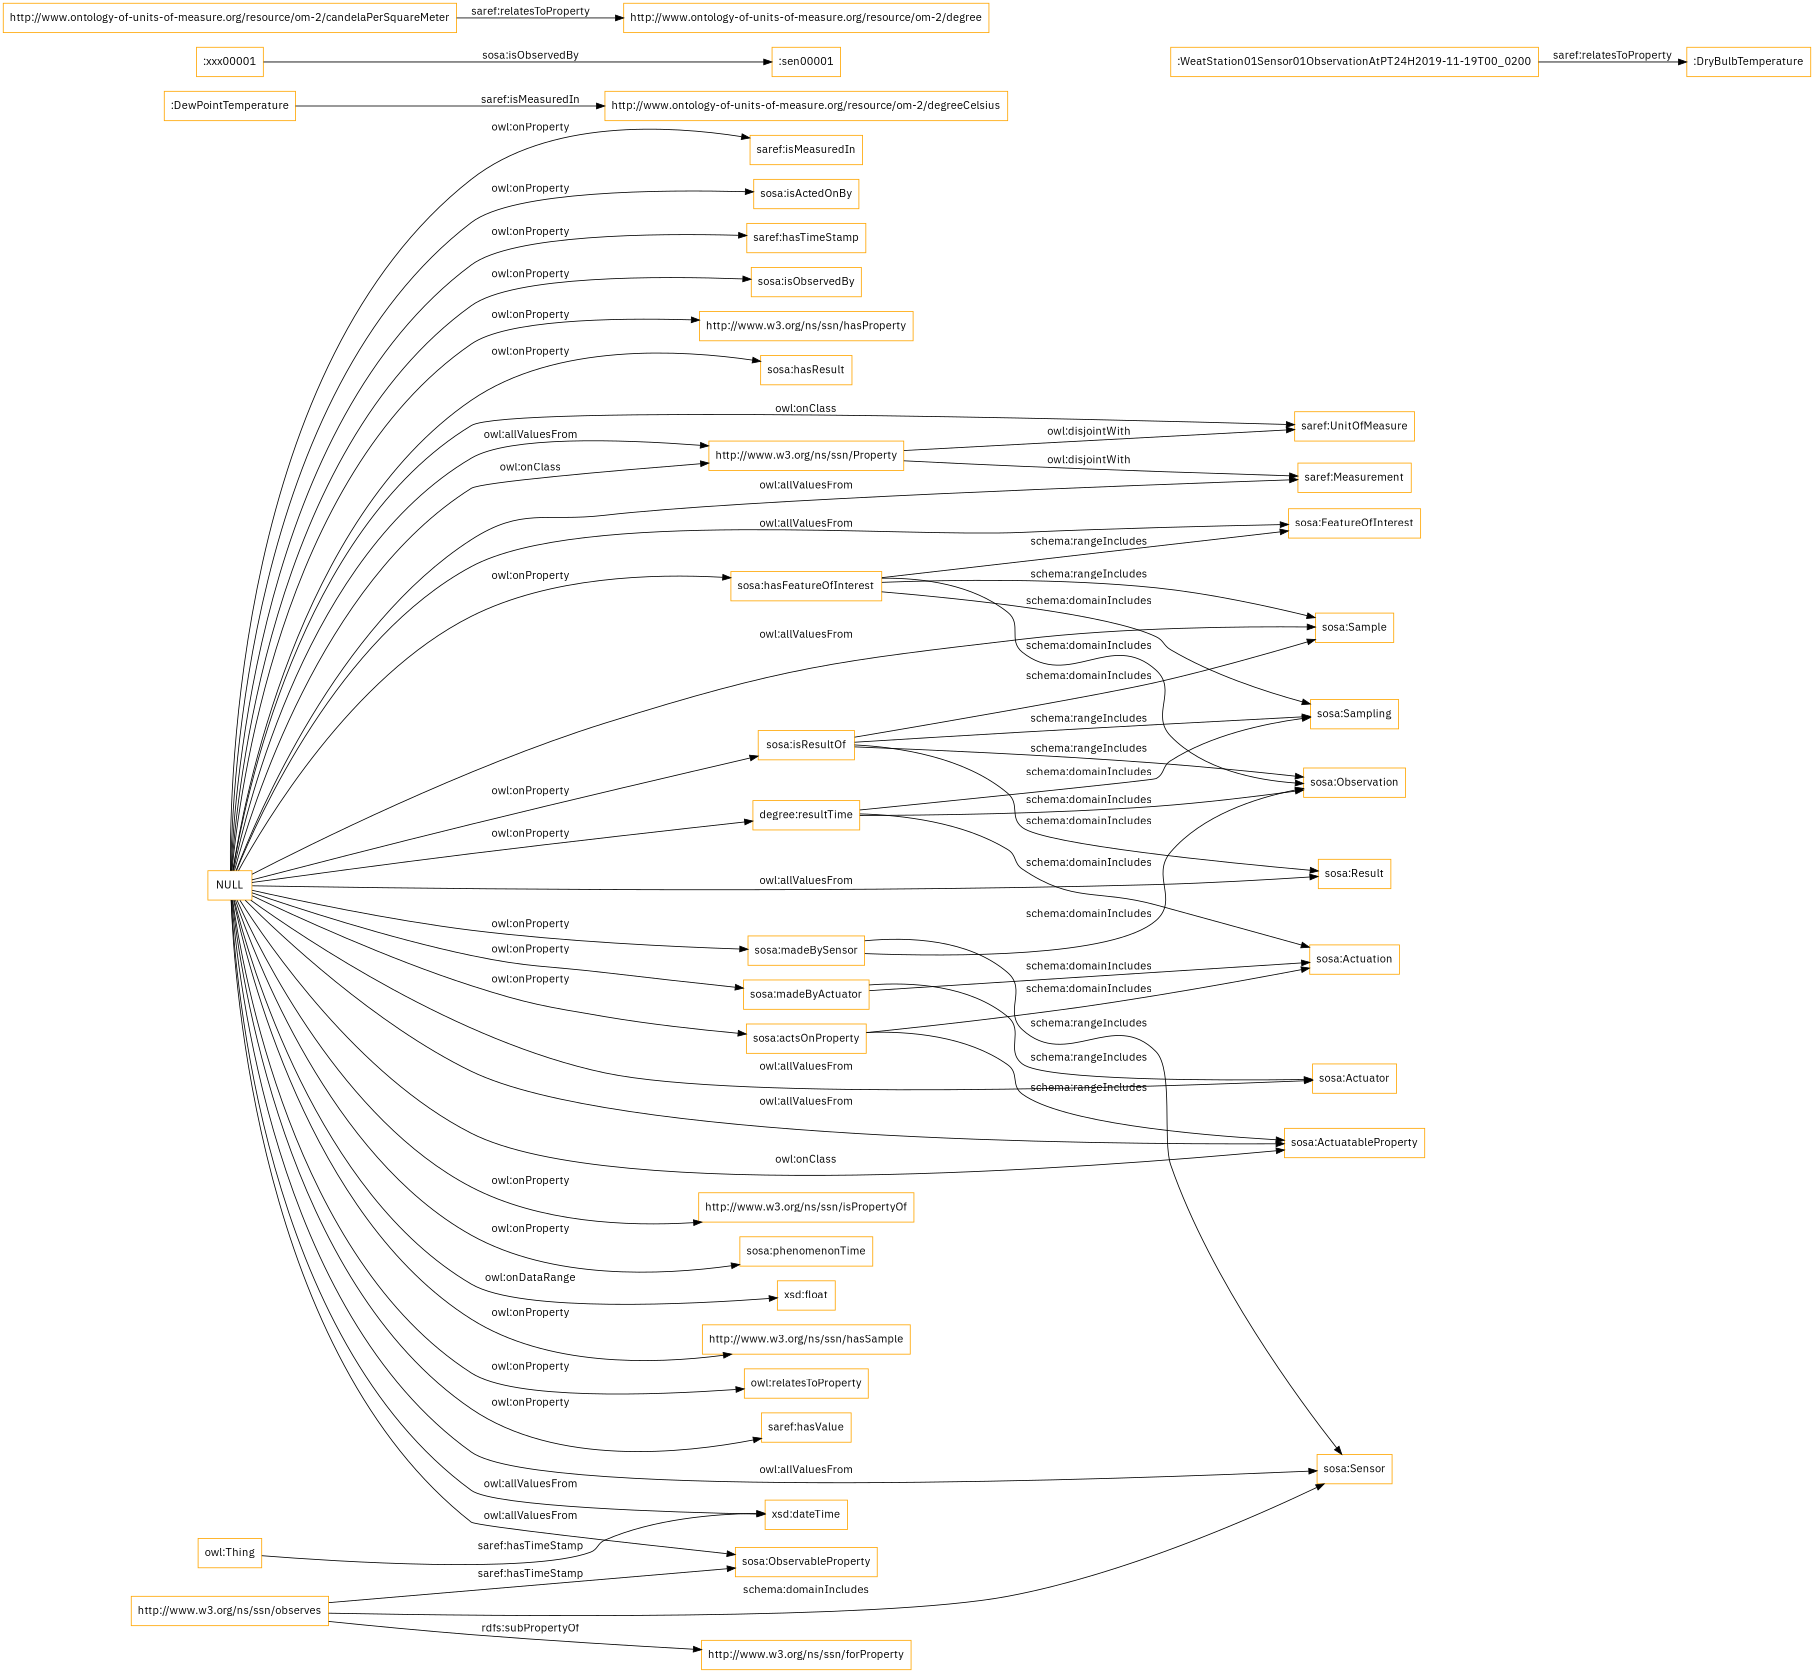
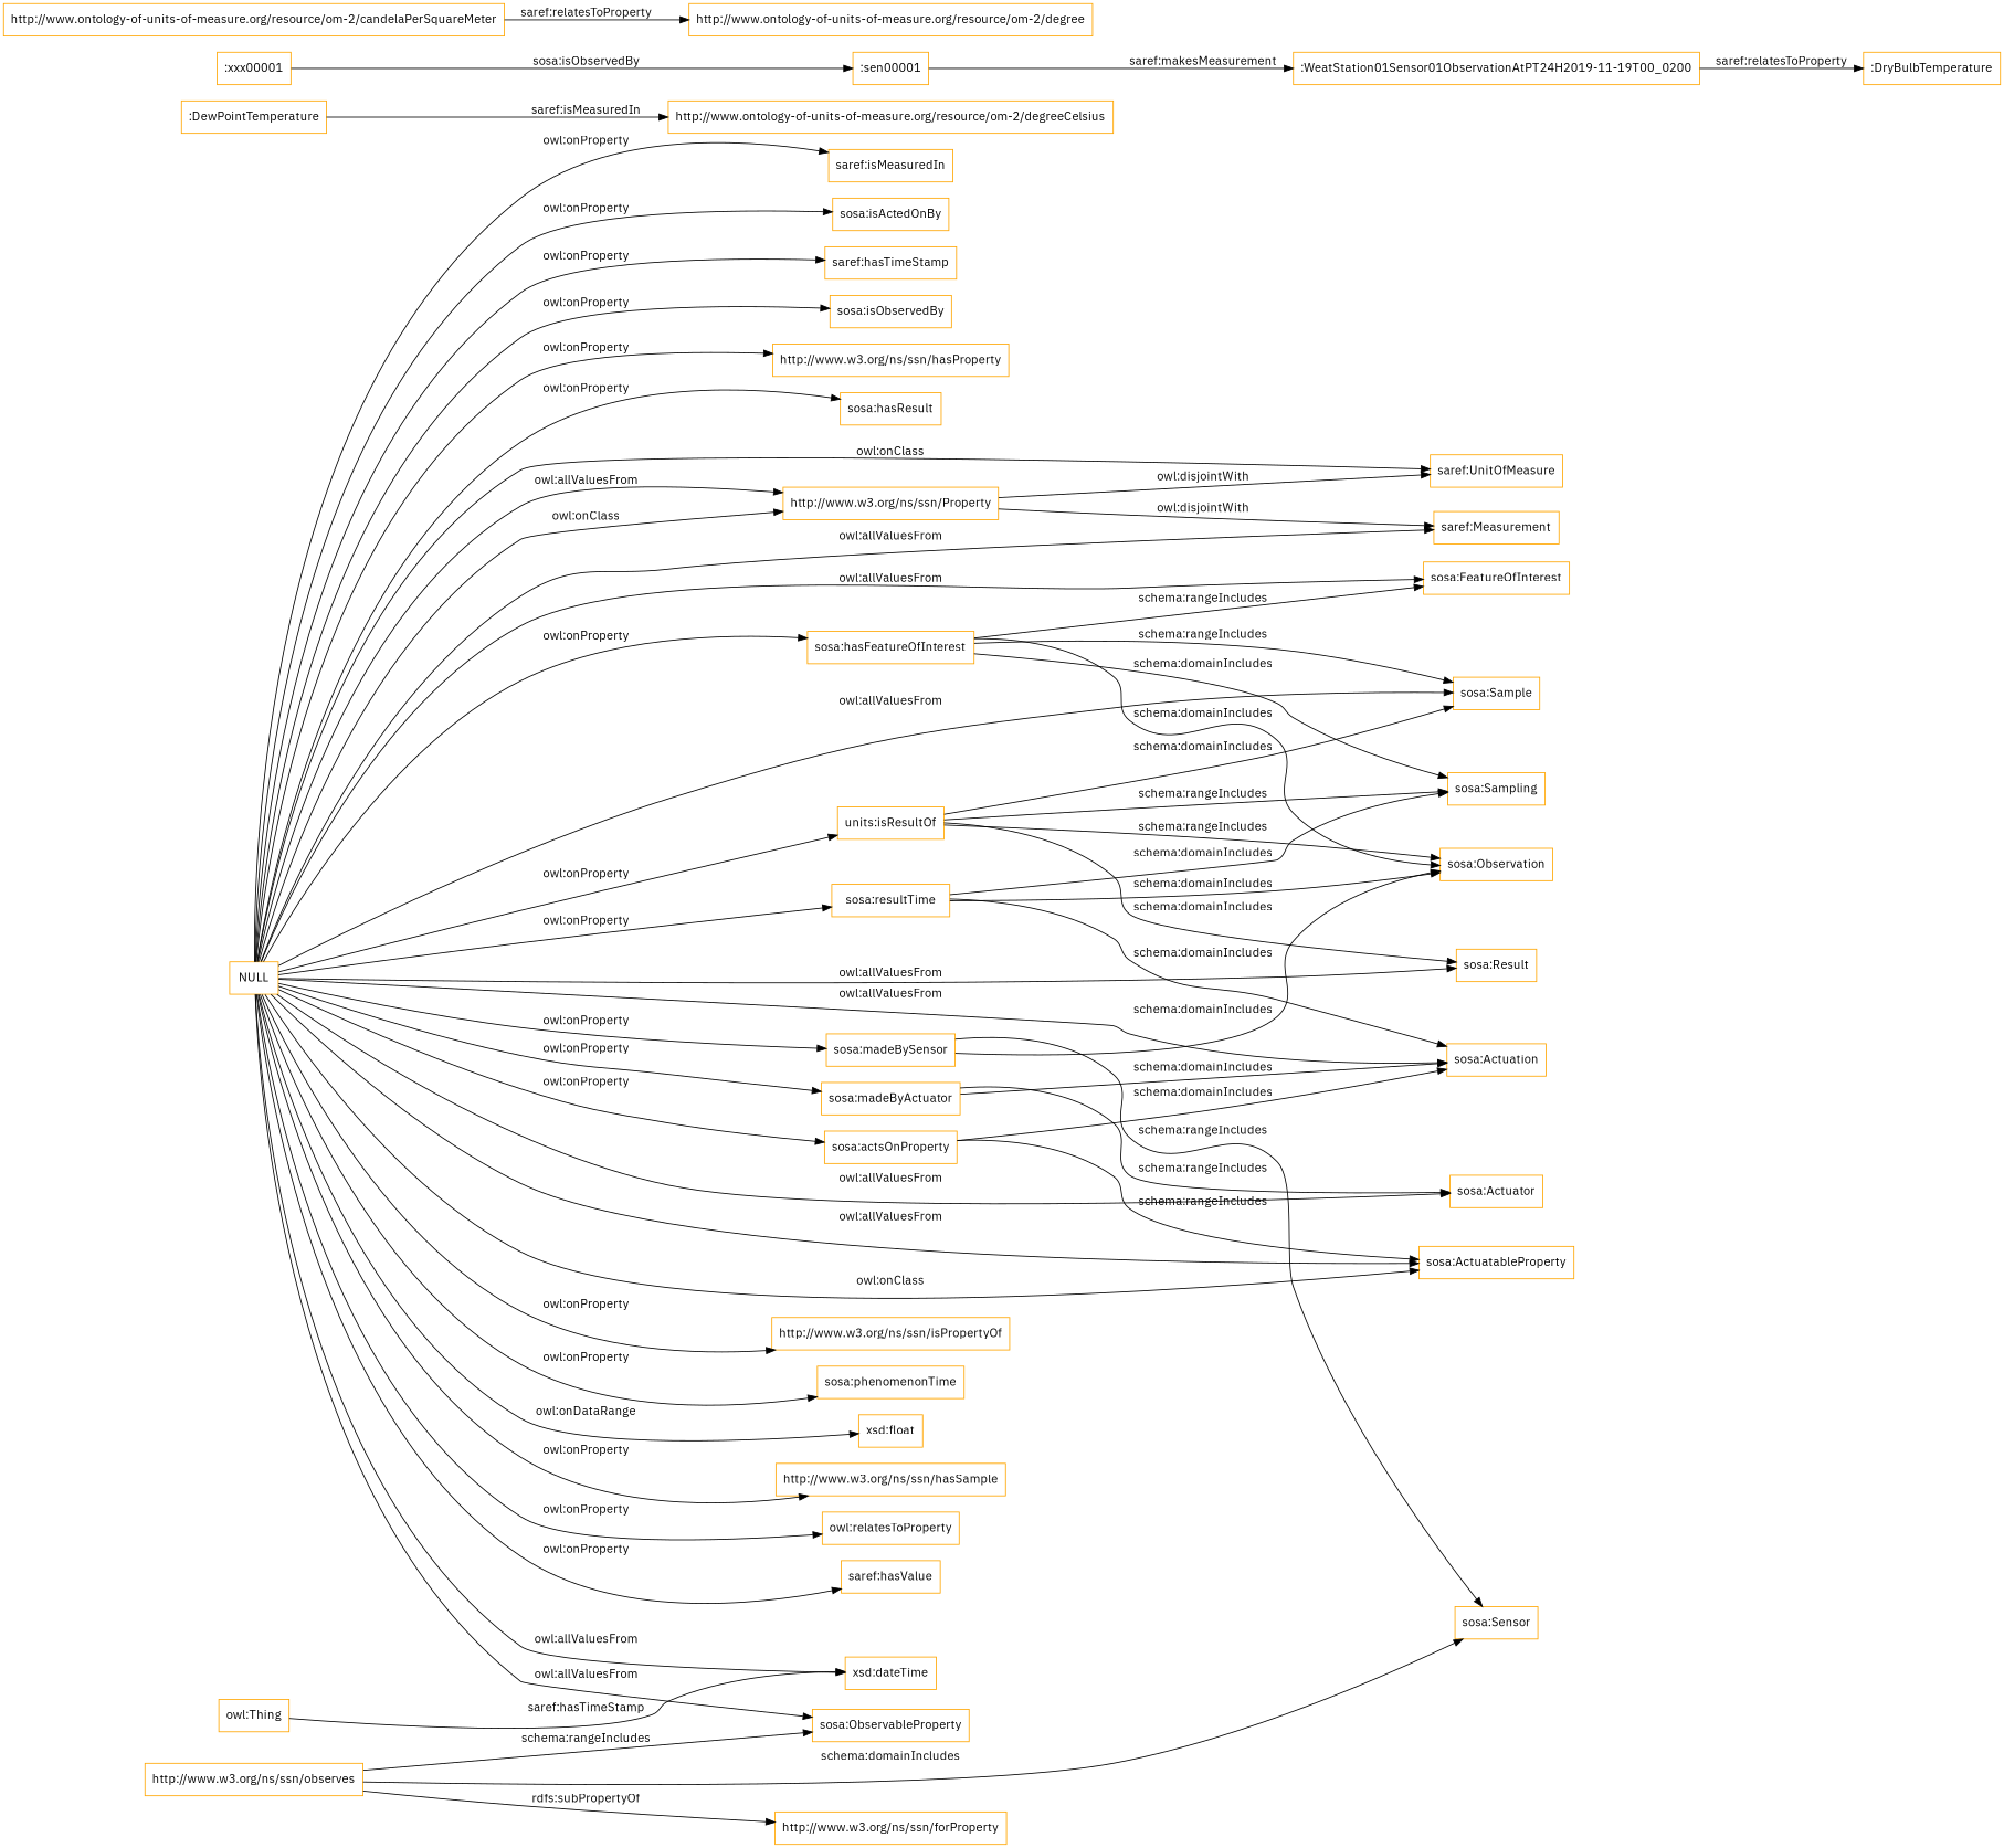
  digraph {
    fontname="IBM Plex Sans"
    rankdir=LR
    node [color=orange fontname="IBM Plex Sans" shape=rectangle]
    edge [fontname="IBM Plex Sans"]
    "http://www.w3.org/ns/ssn/Property"
    "saref:UnitOfMeasure"
    "saref:Measurement"
    "sosa:hasFeatureOfInterest"
    "sosa:FeatureOfInterest"
    "sosa:Observation"
    "sosa:Sample"
    "sosa:Sampling"
    "sosa:madeByActuator"
    "sosa:Actuation"
    "sosa:Actuator"
    "sosa:actsOnProperty"
    "sosa:ActuatableProperty"
    ":DewPointTemperature"
    "http://www.ontology-of-units-of-measure.org/resource/om-2/degreeCelsius"
    "http://www.w3.org/ns/ssn/observes"
    "sosa:ObservableProperty"
    "sosa:Sensor"
    "http://www.w3.org/ns/ssn/forProperty"
-   "sosa:isResultOf"
+   "sosa:isResultOf" [label="units:isResultOf"]
    "sosa:Result"
    ":sen00001"
    ":WeatStation01Sensor01ObservationAtPT24H2019-11-19T00_0200"
    ":DryBulbTemperature"
-   "sosa:resultTime" [label="degree:resultTime"]
+   "sosa:resultTime"
    NULL
    "http://www.w3.org/ns/ssn/isPropertyOf"
    "sosa:phenomenonTime"
    "xsd:float"
    "http://www.w3.org/ns/ssn/hasSample"
    n31 [label="owl:relatesToProperty"]
    "xsd:dateTime"
    "saref:hasValue"
    "saref:isMeasuredIn"
    "sosa:isActedOnBy"
    "saref:hasTimeStamp"
    "sosa:isObservedBy"
    "sosa:madeBySensor"
    "http://www.w3.org/ns/ssn/hasProperty"
    "sosa:hasResult"
    "http://www.ontology-of-units-of-measure.org/resource/om-2/candelaPerSquareMeter"
    "http://www.ontology-of-units-of-measure.org/resource/om-2/degree"
    ":xxx00001"
    "owl:Thing"
    "http://www.w3.org/ns/ssn/Property" -> "saref:UnitOfMeasure" [label="owl:disjointWith"]
    "http://www.w3.org/ns/ssn/Property" -> "saref:Measurement" [label="owl:disjointWith"]
    "sosa:hasFeatureOfInterest" -> "sosa:FeatureOfInterest" [label="schema:rangeIncludes"]
    "sosa:hasFeatureOfInterest" -> "sosa:Observation" [label="schema:domainIncludes"]
    "sosa:hasFeatureOfInterest" -> "sosa:Sample" [label="schema:rangeIncludes"]
    "sosa:hasFeatureOfInterest" -> "sosa:Sampling" [label="schema:domainIncludes"]
    "sosa:madeByActuator" -> "sosa:Actuation" [label="schema:domainIncludes"]
    "sosa:madeByActuator" -> "sosa:Actuator" [label="schema:rangeIncludes"]
    "sosa:actsOnProperty" -> "sosa:Actuation" [label="schema:domainIncludes"]
    "sosa:actsOnProperty" -> "sosa:ActuatableProperty" [label="schema:rangeIncludes"]
    ":DewPointTemperature" -> "http://www.ontology-of-units-of-measure.org/resource/om-2/degreeCelsius" [label="saref:isMeasuredIn"]
-   "http://www.w3.org/ns/ssn/observes" -> "sosa:ObservableProperty" [label="saref:hasTimeStamp"]
+   "http://www.w3.org/ns/ssn/observes" -> "sosa:ObservableProperty" [label="schema:rangeIncludes"]
    "http://www.w3.org/ns/ssn/observes" -> "sosa:Sensor" [label="schema:domainIncludes"]
    "http://www.w3.org/ns/ssn/observes" -> "http://www.w3.org/ns/ssn/forProperty" [label="rdfs:subPropertyOf"]
    "sosa:isResultOf" -> "sosa:Observation" [label="schema:rangeIncludes"]
    "sosa:isResultOf" -> "sosa:Sample" [label="schema:domainIncludes"]
    "sosa:isResultOf" -> "sosa:Sampling" [label="schema:rangeIncludes"]
    "sosa:isResultOf" -> "sosa:Result" [label="schema:domainIncludes"]
+   ":sen00001" -> ":WeatStation01Sensor01ObservationAtPT24H2019-11-19T00_0200" [label="saref:makesMeasurement"]
    ":WeatStation01Sensor01ObservationAtPT24H2019-11-19T00_0200" -> ":DryBulbTemperature" [label="saref:relatesToProperty"]
    "sosa:resultTime" -> "sosa:Observation" [label="schema:domainIncludes"]
    "sosa:resultTime" -> "sosa:Sampling" [label="schema:domainIncludes"]
    "sosa:resultTime" -> "sosa:Actuation" [label="schema:domainIncludes"]
    NULL -> "http://www.w3.org/ns/ssn/Property" [label="owl:onClass"]
    NULL -> "http://www.w3.org/ns/ssn/Property" [label="owl:allValuesFrom"]
    NULL -> "saref:UnitOfMeasure" [label="owl:onClass"]
    NULL -> "saref:Measurement" [label="owl:allValuesFrom"]
    NULL -> "sosa:hasFeatureOfInterest" [label="owl:onProperty"]
    NULL -> "sosa:FeatureOfInterest" [label="owl:allValuesFrom"]
    NULL -> "sosa:Sample" [label="owl:allValuesFrom"]
    NULL -> "sosa:madeByActuator" [label="owl:onProperty"]
    NULL -> "sosa:Actuator" [label="owl:allValuesFrom"]
    NULL -> "sosa:actsOnProperty" [label="owl:onProperty"]
    NULL -> "sosa:ActuatableProperty" [label="owl:onClass"]
    NULL -> "sosa:ActuatableProperty" [label="owl:allValuesFrom"]
    NULL -> "sosa:ObservableProperty" [label="owl:allValuesFrom"]
-   NULL -> "sosa:Sensor" [label="owl:allValuesFrom"]
+   NULL -> "sosa:Actuation" [label="owl:allValuesFrom"]
    NULL -> "sosa:isResultOf" [label="owl:onProperty"]
    NULL -> "sosa:Result" [label="owl:allValuesFrom"]
    NULL -> "sosa:resultTime" [label="owl:onProperty"]
    NULL -> "http://www.w3.org/ns/ssn/isPropertyOf" [label="owl:onProperty"]
    NULL -> "sosa:phenomenonTime" [label="owl:onProperty"]
    NULL -> "xsd:float" [label="owl:onDataRange"]
    NULL -> "http://www.w3.org/ns/ssn/hasSample" [label="owl:onProperty"]
    NULL -> n31 [label="owl:onProperty"]
    NULL -> "xsd:dateTime" [label="owl:allValuesFrom"]
    NULL -> "saref:hasValue" [label="owl:onProperty"]
    NULL -> "saref:isMeasuredIn" [label="owl:onProperty"]
    NULL -> "sosa:isActedOnBy" [label="owl:onProperty"]
    NULL -> "saref:hasTimeStamp" [label="owl:onProperty"]
    NULL -> "sosa:isObservedBy" [label="owl:onProperty"]
    NULL -> "sosa:madeBySensor" [label="owl:onProperty"]
    NULL -> "http://www.w3.org/ns/ssn/hasProperty" [label="owl:onProperty"]
    NULL -> "sosa:hasResult" [label="owl:onProperty"]
    "sosa:madeBySensor" -> "sosa:Observation" [label="schema:domainIncludes"]
    "sosa:madeBySensor" -> "sosa:Sensor" [label="schema:rangeIncludes"]
    "http://www.ontology-of-units-of-measure.org/resource/om-2/candelaPerSquareMeter" -> "http://www.ontology-of-units-of-measure.org/resource/om-2/degree" [label="saref:relatesToProperty"]
    ":xxx00001" -> ":sen00001" [label="sosa:isObservedBy"]
    "owl:Thing" -> "xsd:dateTime" [label="saref:hasTimeStamp"]
  }
